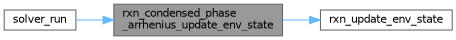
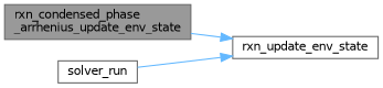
  digraph {
    rankdir=RL
    node [color=grey40 fillcolor=white fontname=Helvetica fontsize=10 shape=box style=filled]
    edge [color=steelblue1 dir=back fontname=Helvetica fontsize=10 labelfontname=Helvetica labelfontsize=10 style=solid]
    n1 [color=gray40 fillcolor=grey60 fontcolor=black height=0.2 label="rxn_condensed_phase\l_arrhenius_update_env_state" width=0.4]
    n2 [height=0.2 label=rxn_update_env_state width=0.4]
    n3 [height=0.2 label=solver_run width=0.4]
    n2 -> n1
-   n1 -> n3
+   n2 -> n3
  }
